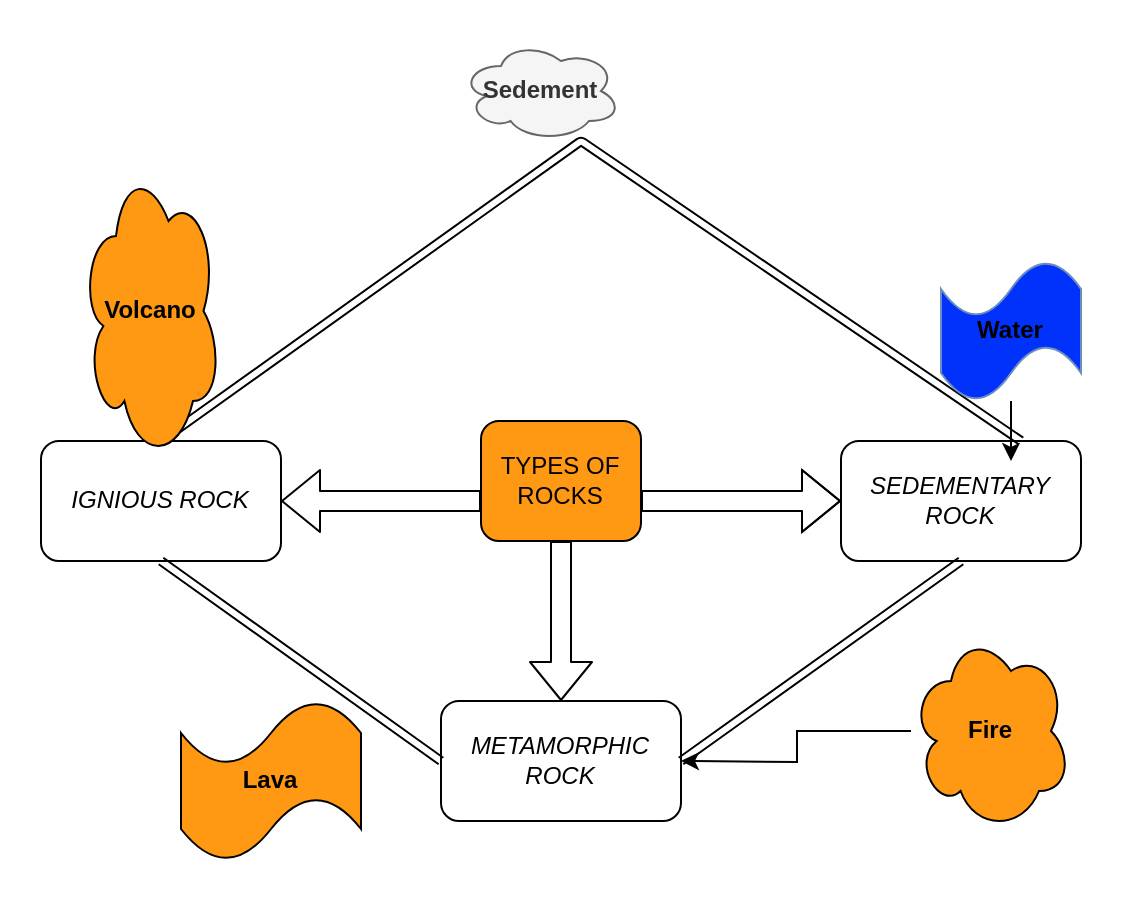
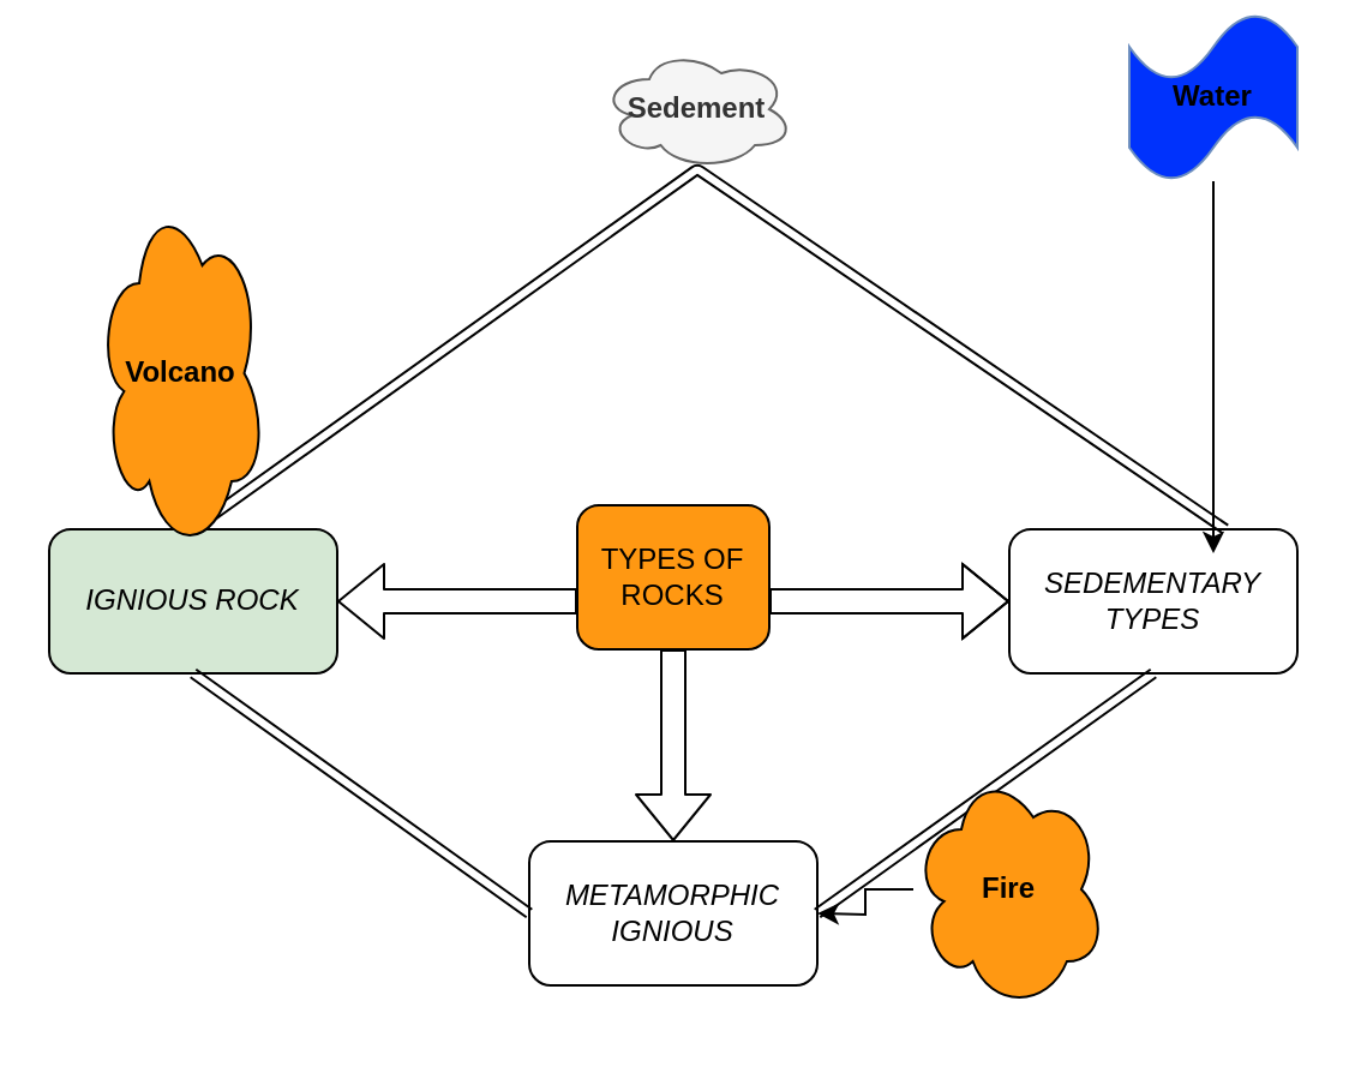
  <mxCell id="0" />
  <mxCell id="1" parent="0" />
  <mxCell id="2" value="TYPES OF ROCKS" style="rounded=1;whiteSpace=wrap;html=1;fillColor=#ff9812;" vertex="1" parent="1"><mxGeometry x="240" y="210" width="80" height="60" as="geometry" /></mxCell>
  <mxCell id="3" value="" style="shape=flexArrow;endArrow=classic;html=1;" edge="1" parent="1"><mxGeometry width="50" height="50" relative="1" as="geometry"><mxPoint x="320" y="250" as="sourcePoint" /><mxPoint x="420" y="250" as="targetPoint" /><Array as="points"><mxPoint x="350" y="250" /></Array></mxGeometry></mxCell>
  <mxCell id="4" value="" style="shape=flexArrow;endArrow=classic;html=1;exitX=0.5;exitY=1;exitDx=0;exitDy=0;exitPerimeter=0;" edge="1" parent="1" source="2"><mxGeometry width="50" height="50" relative="1" as="geometry"><mxPoint x="280" y="290" as="sourcePoint" /><mxPoint x="280" y="350" as="targetPoint" /></mxGeometry></mxCell>
  <mxCell id="5" value="" style="shape=flexArrow;endArrow=classic;html=1;" edge="1" parent="1"><mxGeometry width="50" height="50" relative="1" as="geometry"><mxPoint x="240" y="250" as="sourcePoint" /><mxPoint x="140" y="250" as="targetPoint" /></mxGeometry></mxCell>
- <mxCell id="6" value="&lt;i&gt;IGNIOUS ROCK&lt;/i&gt;" style="rounded=1;whiteSpace=wrap;html=1;" vertex="1" parent="1"><mxGeometry x="20" y="220" width="120" height="60" as="geometry" /></mxCell>
- <mxCell id="7" value="&lt;i&gt;METAMORPHIC ROCK&lt;/i&gt;" style="rounded=1;whiteSpace=wrap;html=1;" vertex="1" parent="1"><mxGeometry x="220" y="350" width="120" height="60" as="geometry" /></mxCell>
- <mxCell id="8" value="&lt;i&gt;SEDEMENTARY ROCK&lt;/i&gt;" style="rounded=1;whiteSpace=wrap;html=1;" vertex="1" parent="1"><mxGeometry x="420" y="220" width="120" height="60" as="geometry" /></mxCell>
+ <mxCell id="6" value="&lt;i&gt;IGNIOUS ROCK&lt;/i&gt;" style="rounded=1;whiteSpace=wrap;html=1;fillColor=#d5e8d4;" vertex="1" parent="1"><mxGeometry x="20" y="220" width="120" height="60" as="geometry" /></mxCell>
+ <mxCell id="7" value="&lt;i&gt;METAMORPHIC IGNIOUS&lt;/i&gt;" style="rounded=1;whiteSpace=wrap;html=1;" vertex="1" parent="1"><mxGeometry x="220" y="350" width="120" height="60" as="geometry" /></mxCell>
+ <mxCell id="8" value="&lt;i&gt;SEDEMENTARY TYPES&lt;/i&gt;" style="rounded=1;whiteSpace=wrap;html=1;" vertex="1" parent="1"><mxGeometry x="420" y="220" width="120" height="60" as="geometry" /></mxCell>
  <mxCell id="9" value="" style="shape=link;html=1;exitX=0.5;exitY=0;exitDx=0;exitDy=0;entryX=0.75;entryY=0;entryDx=0;entryDy=0;" edge="1" parent="1" source="6" target="8"><mxGeometry width="100" relative="1" as="geometry"><mxPoint x="110" y="170" as="sourcePoint" /><mxPoint x="491" y="216" as="targetPoint" /><Array as="points"><mxPoint x="290" y="70" /></Array></mxGeometry></mxCell>
  <mxCell id="10" value="" style="shape=link;html=1;entryX=0.5;entryY=1;entryDx=0;entryDy=0;exitX=1;exitY=0.5;exitDx=0;exitDy=0;" edge="1" parent="1" source="7" target="8"><mxGeometry width="100" relative="1" as="geometry"><mxPoint x="260" y="240" as="sourcePoint" /><mxPoint x="360" y="240" as="targetPoint" /></mxGeometry></mxCell>
  <mxCell id="11" value="" style="shape=link;html=1;entryX=0;entryY=0.5;entryDx=0;entryDy=0;exitX=0.5;exitY=1;exitDx=0;exitDy=0;" edge="1" parent="1" source="6" target="7"><mxGeometry width="100" relative="1" as="geometry"><mxPoint x="260" y="240" as="sourcePoint" /><mxPoint x="360" y="240" as="targetPoint" /></mxGeometry></mxCell>
- <mxCell id="12" value="Sedement" style="ellipse;shape=cloud;whiteSpace=wrap;html=1;fillColor=#f5f5f5;strokeColor=#666666;fontColor=#333333;fontStyle=1" vertex="1" parent="1"><mxGeometry x="230" y="20" width="80" height="50" as="geometry" /></mxCell>
+ <mxCell id="12" value="Sedement" style="ellipse;shape=cloud;whiteSpace=wrap;html=1;fillColor=#f5f5f5;strokeColor=#666666;fontColor=#333333;fontStyle=1" vertex="1" parent="1"><mxGeometry x="250" y="20" width="80" height="50" as="geometry" /></mxCell>
  <mxCell id="13" style="edgeStyle=orthogonalEdgeStyle;rounded=0;orthogonalLoop=1;jettySize=auto;html=1;" edge="1" parent="1" source="14"><mxGeometry relative="1" as="geometry"><mxPoint x="505" y="230" as="targetPoint" /></mxGeometry></mxCell>
- <mxCell id="14" value="Water" style="shape=tape;whiteSpace=wrap;html=1;strokeColor=#6c8ebf;fillColor=#0032FC;fontStyle=1" vertex="1" parent="1"><mxGeometry x="470" y="130" width="70" height="70" as="geometry" /></mxCell>
+ <mxCell id="14" value="Water" style="shape=tape;whiteSpace=wrap;html=1;strokeColor=#6c8ebf;fillColor=#0032FC;fontStyle=1" vertex="1" parent="1"><mxGeometry x="470" y="5" width="70" height="70" as="geometry" /></mxCell>
  <mxCell id="15" style="edgeStyle=orthogonalEdgeStyle;rounded=0;orthogonalLoop=1;jettySize=auto;html=1;" edge="1" parent="1" source="16"><mxGeometry relative="1" as="geometry"><mxPoint x="340" y="380" as="targetPoint" /></mxGeometry></mxCell>
- <mxCell id="16" value="Fire" style="ellipse;shape=cloud;whiteSpace=wrap;html=1;fillColor=#FF9812;fontStyle=1" vertex="1" parent="1"><mxGeometry x="455" y="315" width="80" height="100" as="geometry" /></mxCell>
- <mxCell id="17" value="Lava" style="shape=tape;whiteSpace=wrap;html=1;fillColor=#FF9812;fontStyle=1" vertex="1" parent="1"><mxGeometry x="90" y="350" width="90" height="80" as="geometry" /></mxCell>
+ <mxCell id="16" value="Fire" style="ellipse;shape=cloud;whiteSpace=wrap;html=1;fillColor=#FF9812;fontStyle=1" vertex="1" parent="1"><mxGeometry x="380" y="320" width="80" height="100" as="geometry" /></mxCell>
  <mxCell id="18" value="Volcano" style="ellipse;shape=cloud;whiteSpace=wrap;html=1;fillColor=#FF9812;fontStyle=1" vertex="1" parent="1"><mxGeometry x="40" y="80" width="70" height="150" as="geometry" /></mxCell>
